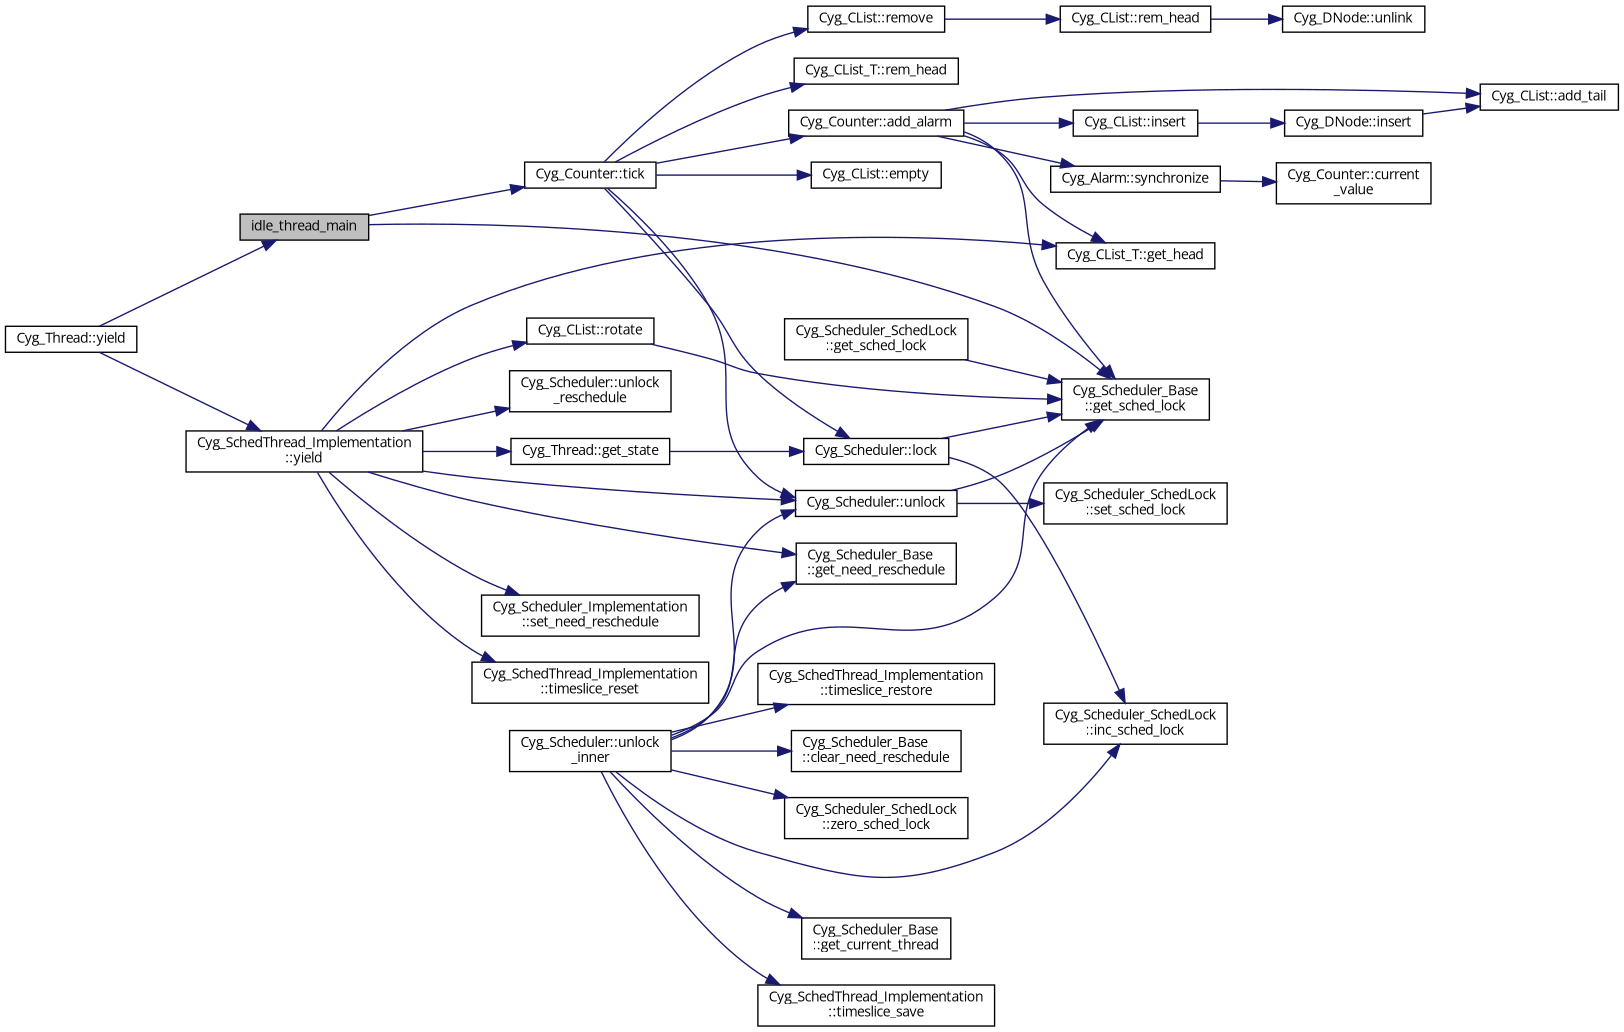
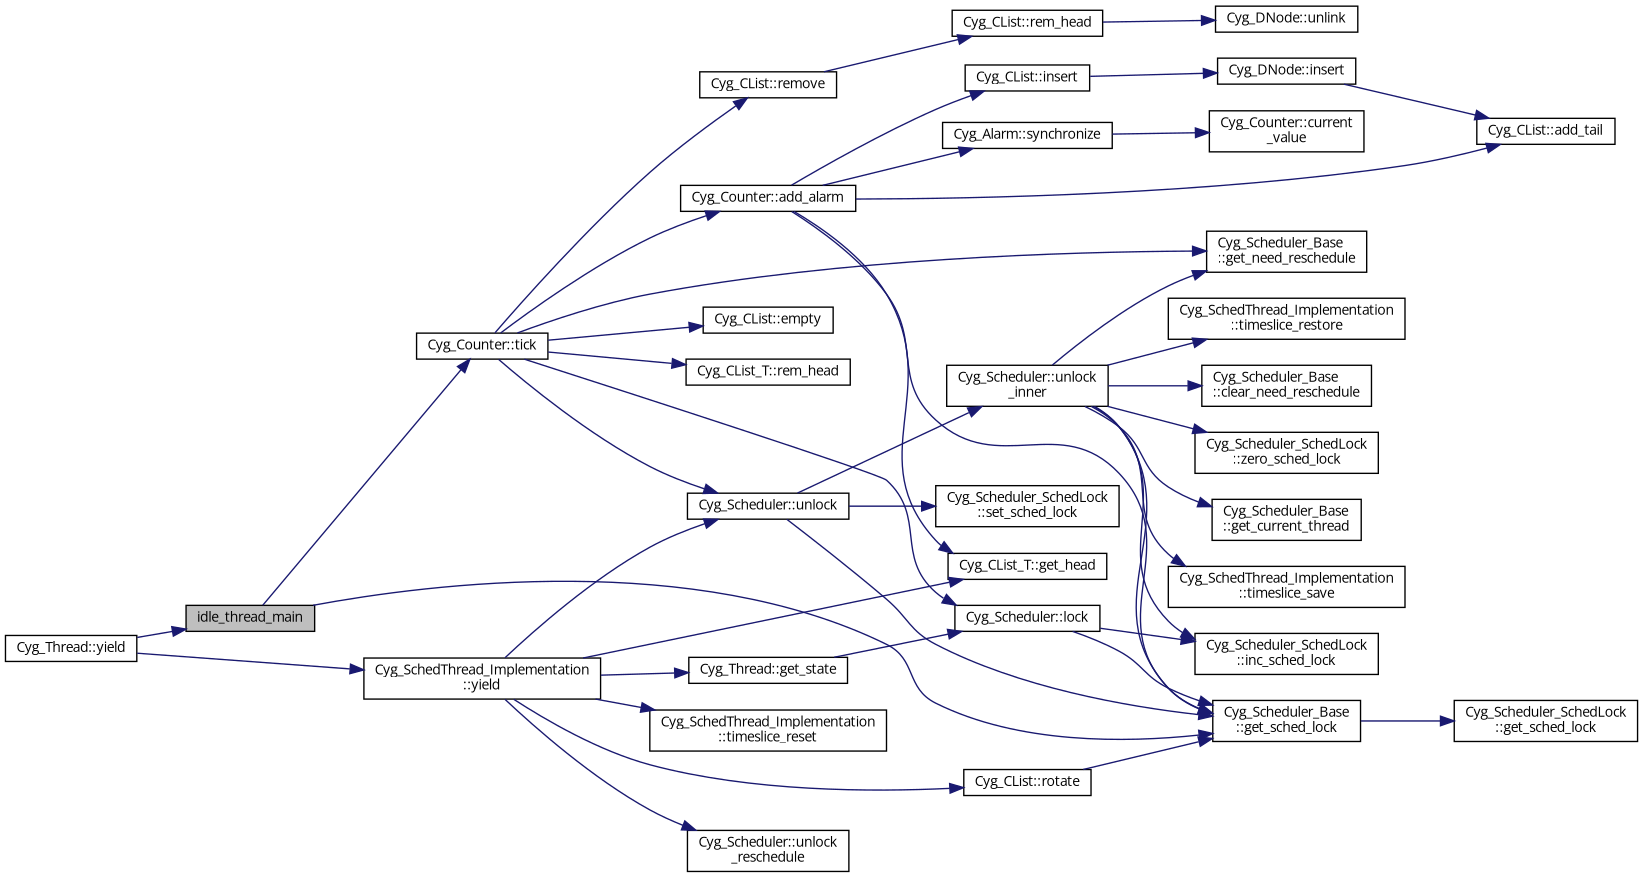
  digraph {
    fontname="Open Sans"
    rankdir=LR
    node [color=black fillcolor=white fontname="Open Sans" fontsize=10 shape=record style=filled]
    edge [color=midnightblue fontname="Open Sans" fontsize=10 labelfontname=Helvetica labelfontsize=10 style=solid]
    n1 [fillcolor=grey75 fontcolor=black height=0.2 label=idle_thread_main width=0.4]
    n2 [height=0.2 label="Cyg_Scheduler_Base\l::get_sched_lock" width=0.4]
    n3 [height=0.2 label="Cyg_Counter::tick" width=0.4]
    n4 [height=0.2 label="Cyg_Scheduler_SchedLock\l::get_sched_lock" width=0.4]
    n5 [height=0.2 label="Cyg_Scheduler::lock" width=0.4]
    n6 [height=0.2 label="Cyg_CList::empty" width=0.4]
    n7 [height=0.2 label="Cyg_CList_T::rem_head" width=0.4]
    n8 [height=0.2 label="Cyg_Counter::add_alarm" width=0.4]
    n9 [height=0.2 label="Cyg_CList::remove" width=0.4]
    n10 [height=0.2 label="Cyg_Scheduler::unlock" width=0.4]
    n11 [height=0.2 label="Cyg_Thread::yield" width=0.4]
    n12 [height=0.2 label="Cyg_SchedThread_Implementation\l::yield" width=0.4]
    n13 [height=0.2 label="Cyg_Scheduler_SchedLock\l::inc_sched_lock" width=0.4]
    n14 [height=0.2 label="Cyg_CList_T::get_head" width=0.4]
    n15 [height=0.2 label="Cyg_Alarm::synchronize" width=0.4]
    n16 [height=0.2 label="Cyg_CList::insert" width=0.4]
    n17 [height=0.2 label="Cyg_CList::add_tail" width=0.4]
    n18 [height=0.2 label="Cyg_CList::rem_head" width=0.4]
    n19 [height=0.2 label="Cyg_Scheduler::unlock\l_inner" width=0.4]
    n20 [height=0.2 label="Cyg_Scheduler_SchedLock\l::set_sched_lock" width=0.4]
    n21 [height=0.2 label="Cyg_Counter::current\l_value" width=0.4]
    n22 [height=0.2 label="Cyg_DNode::insert" width=0.4]
    n23 [height=0.2 label="Cyg_DNode::unlink" width=0.4]
    n24 [height=0.2 label="Cyg_Scheduler_Base\l::get_current_thread" width=0.4]
    n25 [height=0.2 label="Cyg_Scheduler_Base\l::get_need_reschedule" width=0.4]
    n26 [height=0.2 label="Cyg_SchedThread_Implementation\l::timeslice_save" width=0.4]
    n27 [height=0.2 label="Cyg_SchedThread_Implementation\l::timeslice_restore" width=0.4]
    n28 [height=0.2 label="Cyg_Scheduler_Base\l::clear_need_reschedule" width=0.4]
    n29 [height=0.2 label="Cyg_Scheduler_SchedLock\l::zero_sched_lock" width=0.4]
    n30 [height=0.2 label="Cyg_Thread::get_state" width=0.4]
    n31 [height=0.2 label="Cyg_CList::rotate" width=0.4]
-   n32 [height=0.2 label="Cyg_Scheduler_Implementation\l::set_need_reschedule" width=0.4]
    n33 [height=0.2 label="Cyg_SchedThread_Implementation\l::timeslice_reset" width=0.4]
    n34 [height=0.2 label="Cyg_Scheduler::unlock\l_reschedule" width=0.4]
    n1 -> n2
    n1 -> n3
-   n4 -> n2
+   n2 -> n4
    n3 -> n5
    n3 -> n6
    n3 -> n7
    n3 -> n8
    n3 -> n9
    n3 -> n10
    n5 -> n2
    n5 -> n13
    n8 -> n2
    n8 -> n14
    n8 -> n15
    n8 -> n16
    n8 -> n17
    n9 -> n18
    n10 -> n2
-   n19 -> n10
+   n10 -> n19
    n10 -> n20
    n11 -> n1
    n11 -> n12
    n12 -> n10
    n12 -> n14
-   n12 -> n25
+   n3 -> n25
    n12 -> n30
    n12 -> n31
-   n12 -> n32
    n12 -> n33
    n12 -> n34
    n15 -> n21
    n16 -> n22
    n18 -> n23
    n19 -> n2
    n19 -> n13
    n19 -> n24
    n19 -> n25
    n19 -> n26
    n19 -> n27
    n19 -> n28
    n19 -> n29
    n22 -> n17
    n30 -> n5
    n31 -> n2
  }
